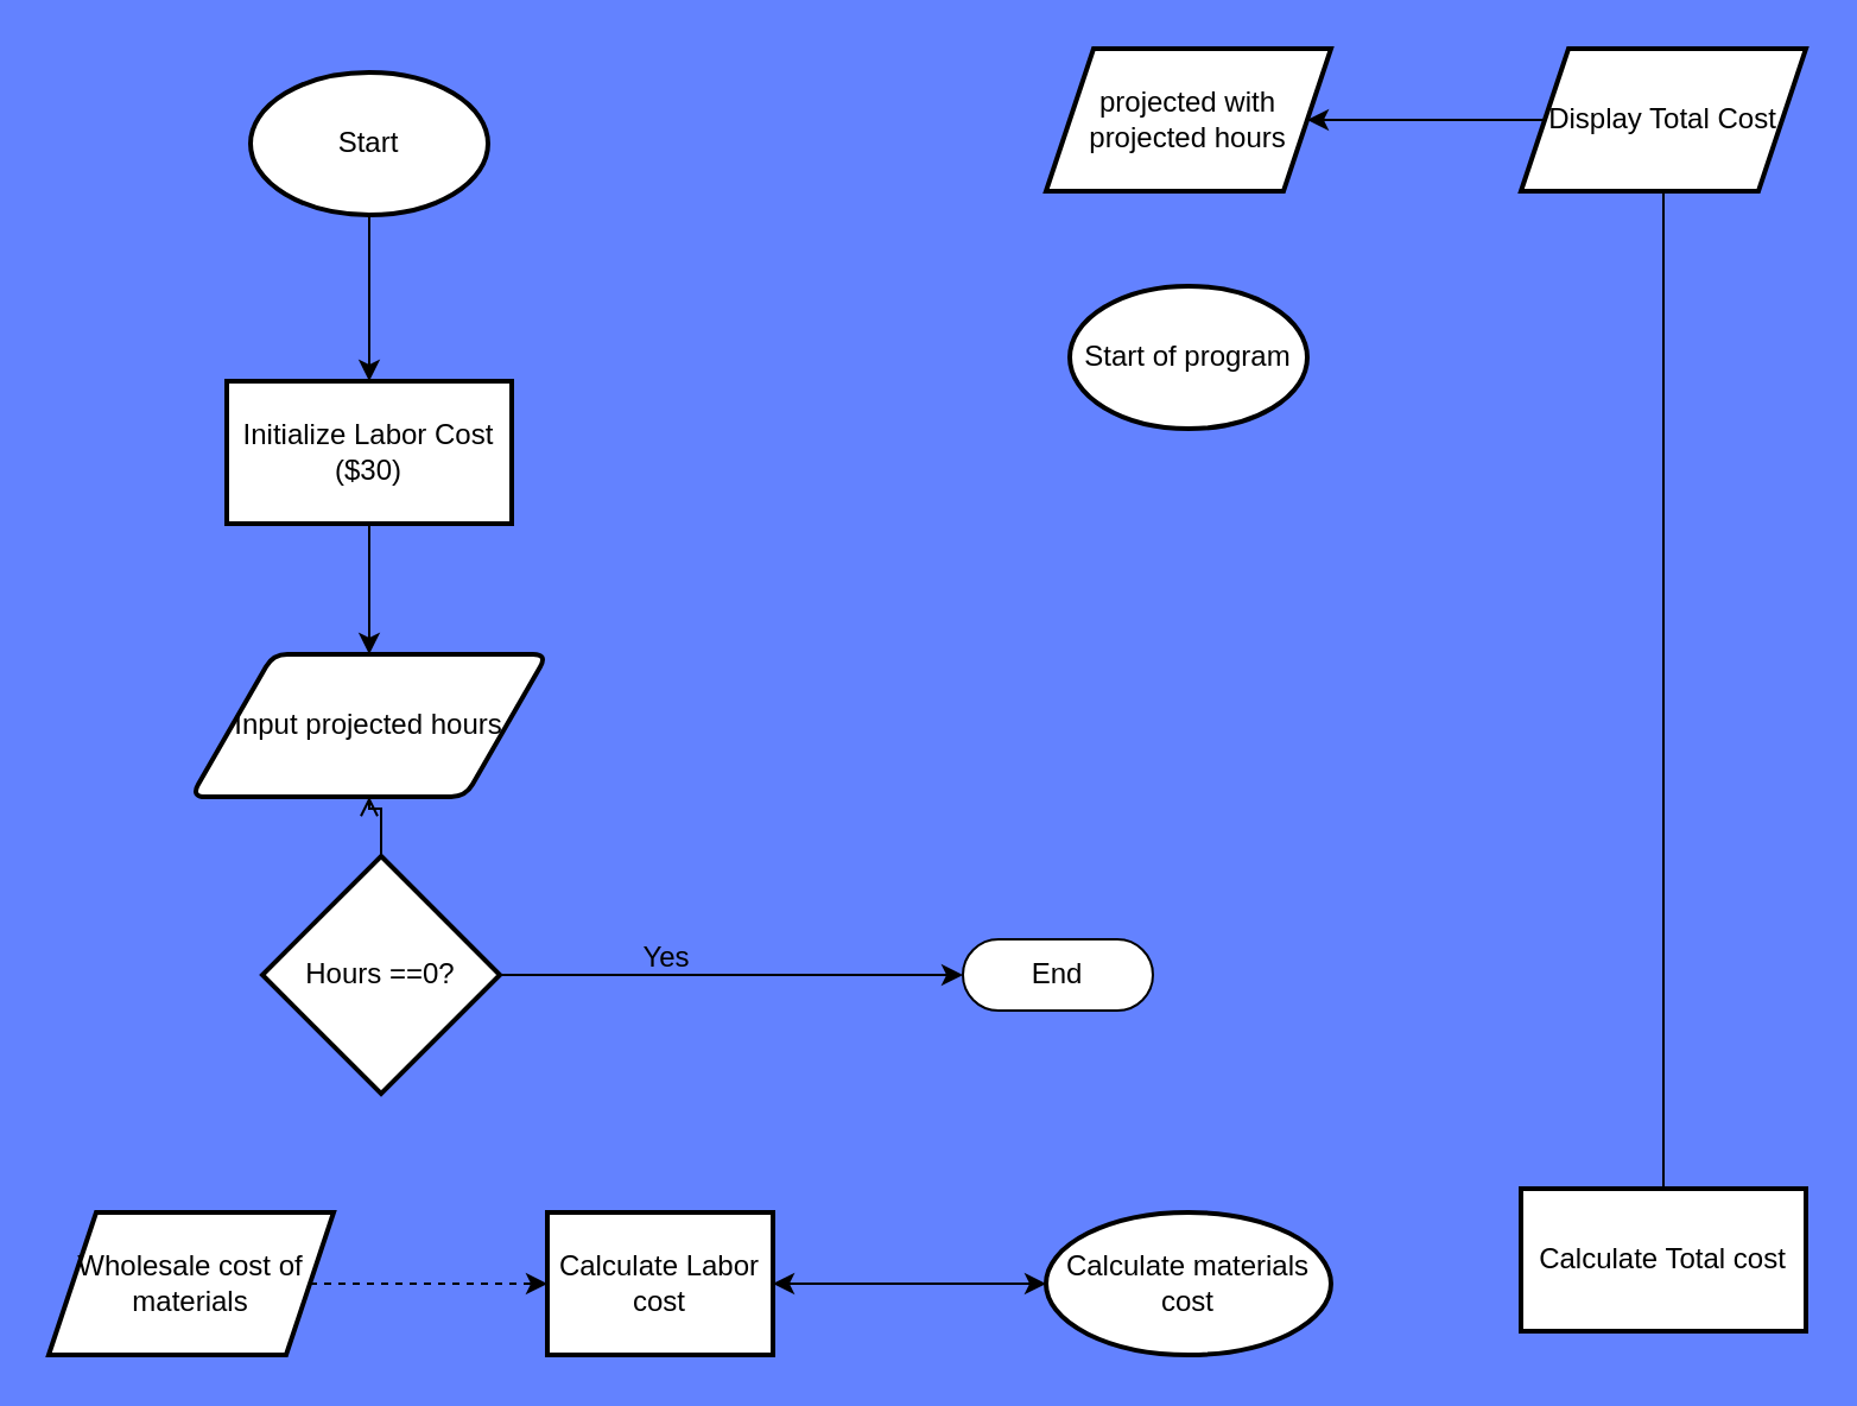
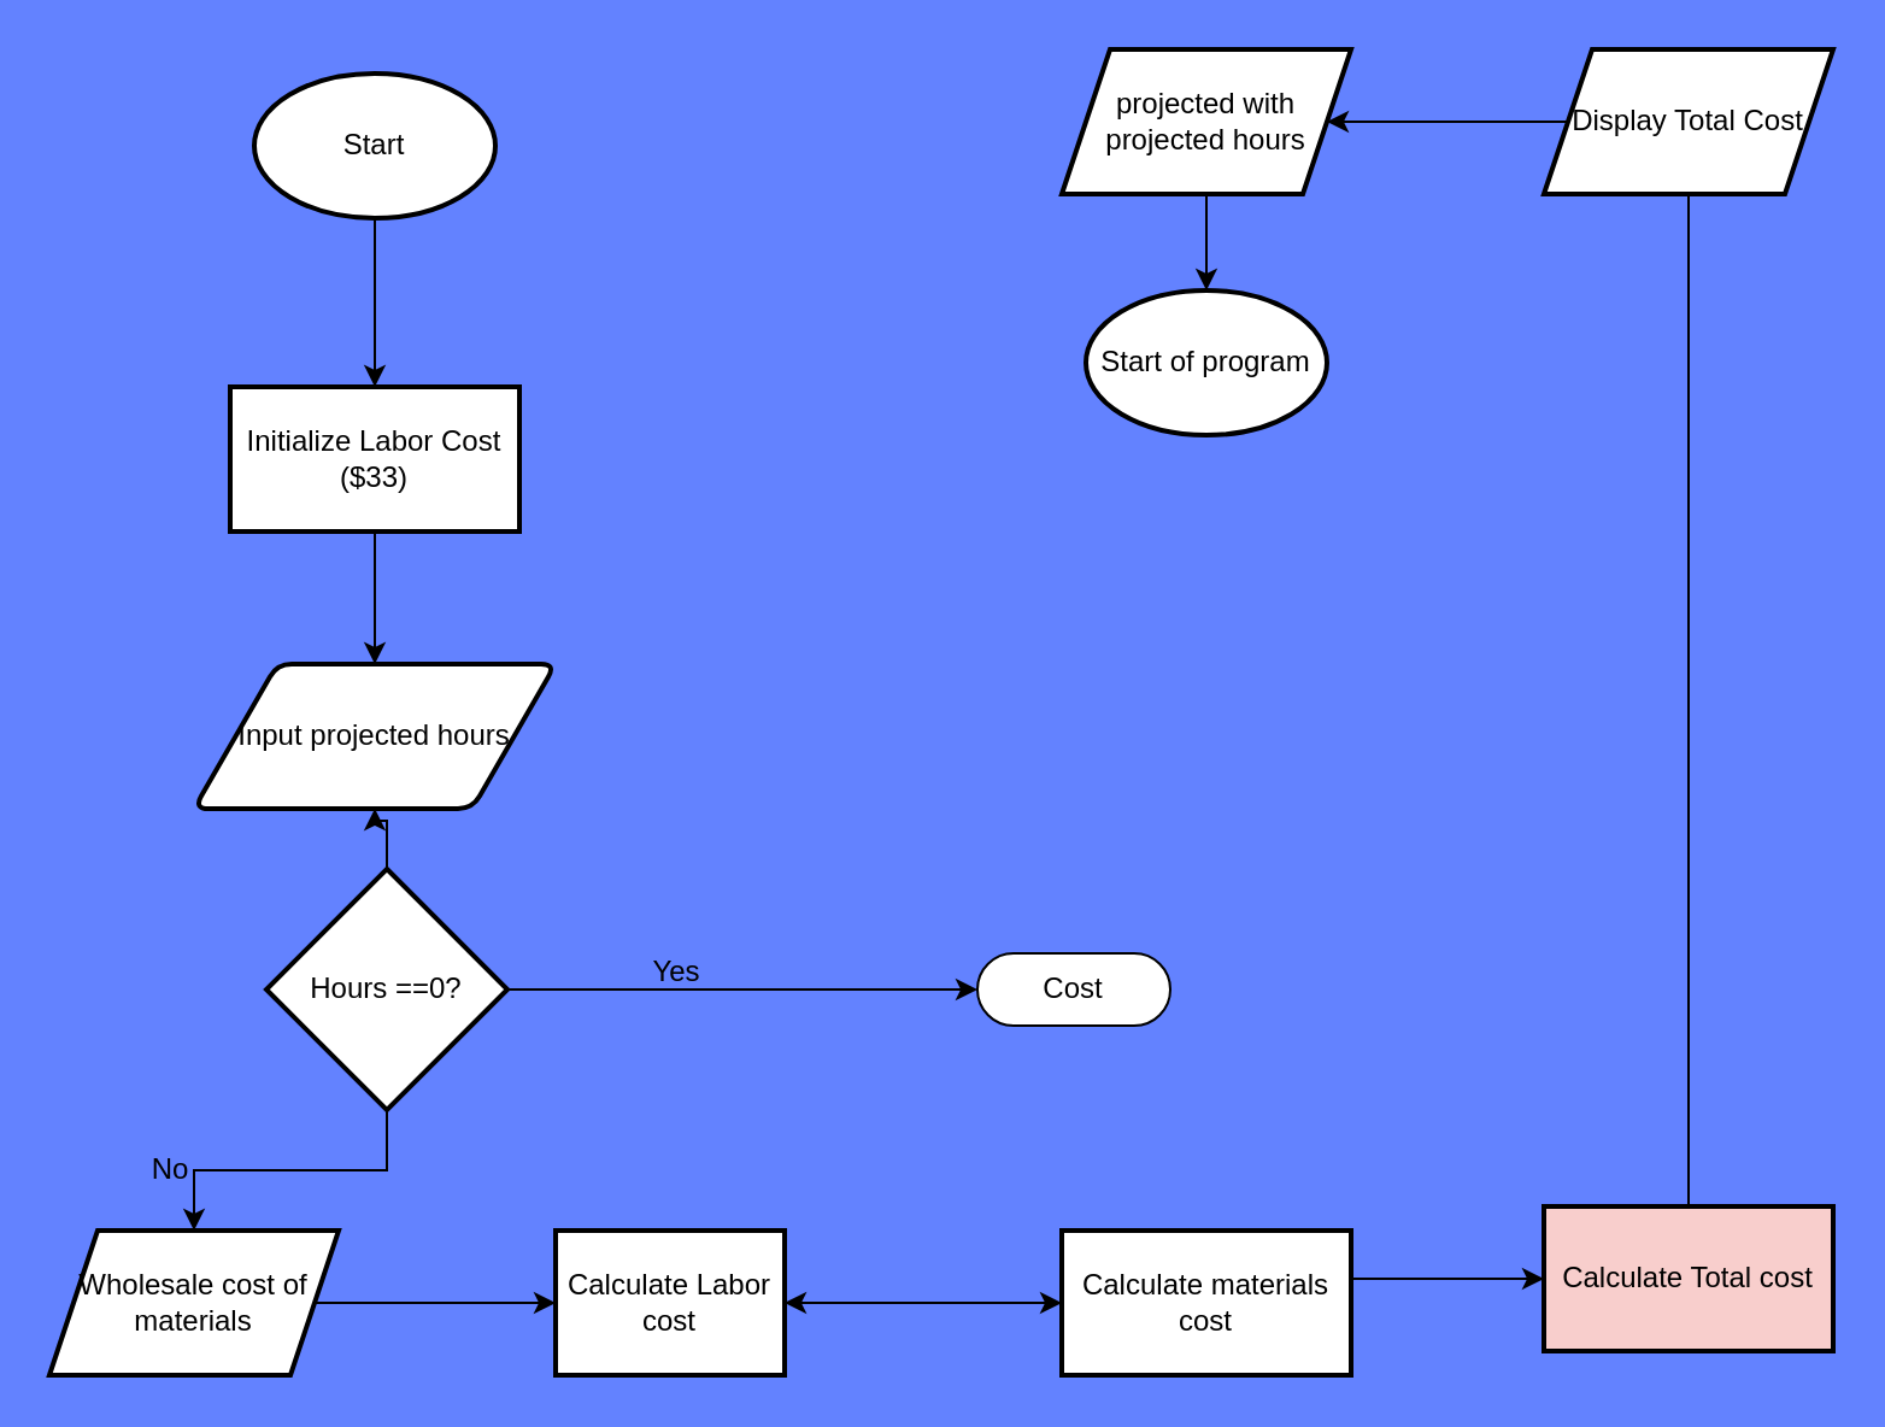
  <mxCell id="0" />
  <mxCell id="1" parent="0" />
  <mxCell id="2" value="" style="edgeStyle=orthogonalEdgeStyle;rounded=0;orthogonalLoop=1;jettySize=auto;html=1;" edge="1" parent="1" source="3" target="9"><mxGeometry relative="1" as="geometry" /></mxCell>
  <mxCell id="3" value="Start" style="strokeWidth=2;html=1;shape=mxgraph.flowchart.start_1;whiteSpace=wrap;" vertex="1" parent="1"><mxGeometry x="105" y="30" width="100" height="60" as="geometry" /></mxCell>
  <mxCell id="4" value="Input projected hours" style="shape=parallelogram;html=1;strokeWidth=2;perimeter=parallelogramPerimeter;whiteSpace=wrap;rounded=1;arcSize=12;size=0.23;" vertex="1" parent="1"><mxGeometry x="80" y="275" width="150" height="60" as="geometry" /></mxCell>
- <mxCell id="6" value="" style="edgeStyle=orthogonalEdgeStyle;rounded=0;orthogonalLoop=1;jettySize=auto;html=1;endArrow=open;" edge="1" parent="1" source="7" target="4"><mxGeometry relative="1" as="geometry" /></mxCell>
+ <mxCell id="5" value="" style="edgeStyle=orthogonalEdgeStyle;rounded=0;orthogonalLoop=1;jettySize=auto;html=1;" edge="1" parent="1" source="7" target="11"><mxGeometry relative="1" as="geometry" /></mxCell>
+ <mxCell id="6" value="" style="edgeStyle=orthogonalEdgeStyle;rounded=0;orthogonalLoop=1;jettySize=auto;html=1;" edge="1" parent="1" source="7" target="4"><mxGeometry relative="1" as="geometry" /></mxCell>
  <mxCell id="7" value="Hours ==0?" style="strokeWidth=2;html=1;shape=mxgraph.flowchart.decision;whiteSpace=wrap;" vertex="1" parent="1"><mxGeometry x="110" y="360" width="100" height="100" as="geometry" /></mxCell>
  <mxCell id="8" value="" style="edgeStyle=orthogonalEdgeStyle;rounded=0;orthogonalLoop=1;jettySize=auto;html=1;" edge="1" parent="1" source="9" target="4"><mxGeometry relative="1" as="geometry" /></mxCell>
- <mxCell id="9" value="Initialize Labor Cost ($30)" style="whiteSpace=wrap;html=1;strokeWidth=2;" vertex="1" parent="1"><mxGeometry x="95" y="160" width="120" height="60" as="geometry" /></mxCell>
- <mxCell id="10" value="" style="edgeStyle=orthogonalEdgeStyle;rounded=0;orthogonalLoop=1;jettySize=auto;html=1;dashed=1;" edge="1" parent="1" source="11" target="22"><mxGeometry relative="1" as="geometry" /></mxCell>
+ <mxCell id="9" value="Initialize Labor Cost ($33)" style="whiteSpace=wrap;html=1;strokeWidth=2;" vertex="1" parent="1"><mxGeometry x="95" y="160" width="120" height="60" as="geometry" /></mxCell>
+ <mxCell id="10" value="" style="edgeStyle=orthogonalEdgeStyle;rounded=0;orthogonalLoop=1;jettySize=auto;html=1;" edge="1" parent="1" source="11" target="22"><mxGeometry relative="1" as="geometry" /></mxCell>
  <mxCell id="11" value="Wholesale cost of&lt;div style=&quot;padding-top: 0px;&quot;&gt;materials&lt;/div&gt;" style="shape=parallelogram;perimeter=parallelogramPerimeter;whiteSpace=wrap;html=1;fixedSize=1;strokeWidth=2;" vertex="1" parent="1"><mxGeometry x="20" y="510" width="120" height="60" as="geometry" /></mxCell>
- <mxCell id="13" value="End" style="html=1;dashed=0;whiteSpace=wrap;shape=mxgraph.dfd.start" vertex="1" parent="1"><mxGeometry x="405" y="395" width="80" height="30" as="geometry" /></mxCell>
+ <mxCell id="12" value="No" style="text;html=1;align=center;verticalAlign=middle;resizable=0;points=[];autosize=1;strokeColor=none;fillColor=none;" vertex="1" parent="1"><mxGeometry x="50" y="470" width="40" height="30" as="geometry" /></mxCell>
+ <mxCell id="13" value="Cost" style="html=1;dashed=0;whiteSpace=wrap;shape=mxgraph.dfd.start" vertex="1" parent="1"><mxGeometry x="405" y="395" width="80" height="30" as="geometry" /></mxCell>
  <mxCell id="14" value="" style="edgeStyle=orthogonalEdgeStyle;rounded=0;orthogonalLoop=1;jettySize=auto;html=1;" edge="1" parent="1" source="22" target="16"><mxGeometry relative="1" as="geometry" /></mxCell>
- <mxCell id="16" value="Calculate materials&lt;div&gt;cost&lt;/div&gt;" style="ellipse;whiteSpace=wrap;html=1;strokeWidth=2;" vertex="1" parent="1"><mxGeometry x="440" y="510" width="120" height="60" as="geometry" /></mxCell>
+ <mxCell id="15" value="" style="edgeStyle=orthogonalEdgeStyle;rounded=0;orthogonalLoop=1;jettySize=auto;html=1;" edge="1" parent="1" source="22" target="18"><mxGeometry relative="1" as="geometry" /></mxCell>
+ <mxCell id="16" value="Calculate materials&lt;div&gt;cost&lt;/div&gt;" style="whiteSpace=wrap;html=1;strokeWidth=2;" vertex="1" parent="1"><mxGeometry x="440" y="510" width="120" height="60" as="geometry" /></mxCell>
  <mxCell id="17" value="" style="edgeStyle=orthogonalEdgeStyle;rounded=0;orthogonalLoop=1;jettySize=auto;html=1;endArrow=none;" edge="1" parent="1" source="18" target="20"><mxGeometry relative="1" as="geometry" /></mxCell>
- <mxCell id="18" value="Calculate Total cost" style="whiteSpace=wrap;html=1;strokeWidth=2;" vertex="1" parent="1"><mxGeometry x="640" y="500" width="120" height="60" as="geometry" /></mxCell>
+ <mxCell id="18" value="Calculate Total cost" style="whiteSpace=wrap;html=1;strokeWidth=2;fillColor=#f8cecc;" vertex="1" parent="1"><mxGeometry x="640" y="500" width="120" height="60" as="geometry" /></mxCell>
  <mxCell id="19" value="" style="edgeStyle=orthogonalEdgeStyle;rounded=0;orthogonalLoop=1;jettySize=auto;html=1;" edge="1" parent="1" source="20" target="24"><mxGeometry relative="1" as="geometry" /></mxCell>
  <mxCell id="20" value="Display Total Cost" style="shape=parallelogram;perimeter=parallelogramPerimeter;whiteSpace=wrap;html=1;fixedSize=1;strokeWidth=2;" vertex="1" parent="1"><mxGeometry x="640" y="20" width="120" height="60" as="geometry" /></mxCell>
  <mxCell id="21" value="" style="edgeStyle=orthogonalEdgeStyle;rounded=0;orthogonalLoop=1;jettySize=auto;html=1;" edge="1" parent="1" source="16" target="22"><mxGeometry relative="1" as="geometry"><mxPoint x="430" y="530" as="sourcePoint" /><mxPoint x="250" y="730" as="targetPoint" /></mxGeometry></mxCell>
  <mxCell id="22" value="Calculate Labor cost" style="whiteSpace=wrap;html=1;strokeWidth=2;" vertex="1" parent="1"><mxGeometry x="230" y="510" width="95" height="60" as="geometry" /></mxCell>
+ <mxCell id="23" value="" style="edgeStyle=orthogonalEdgeStyle;rounded=0;orthogonalLoop=1;jettySize=auto;html=1;" edge="1" parent="1" source="24" target="25"><mxGeometry relative="1" as="geometry" /></mxCell>
  <mxCell id="24" value="projected with&lt;div&gt;projected hours&lt;/div&gt;" style="shape=parallelogram;perimeter=parallelogramPerimeter;whiteSpace=wrap;html=1;fixedSize=1;strokeWidth=2;" vertex="1" parent="1"><mxGeometry x="440" y="20" width="120" height="60" as="geometry" /></mxCell>
  <mxCell id="25" value="Start of program" style="strokeWidth=2;html=1;shape=mxgraph.flowchart.start_1;whiteSpace=wrap;" vertex="1" parent="1"><mxGeometry x="450" y="120" width="100" height="60" as="geometry" /></mxCell>
  <mxCell id="26" style="edgeStyle=orthogonalEdgeStyle;rounded=0;orthogonalLoop=1;jettySize=auto;html=1;exitX=1;exitY=0.5;exitDx=0;exitDy=0;exitPerimeter=0;entryX=0;entryY=0.5;entryDx=0;entryDy=0;entryPerimeter=0;" edge="1" parent="1" source="7" target="13"><mxGeometry relative="1" as="geometry" /></mxCell>
  <mxCell id="27" value="Yes" style="text;html=1;align=center;verticalAlign=middle;resizable=0;points=[];autosize=1;strokeColor=none;fillColor=none;" vertex="1" parent="1"><mxGeometry x="260" y="388" width="40" height="30" as="geometry" /></mxCell>
